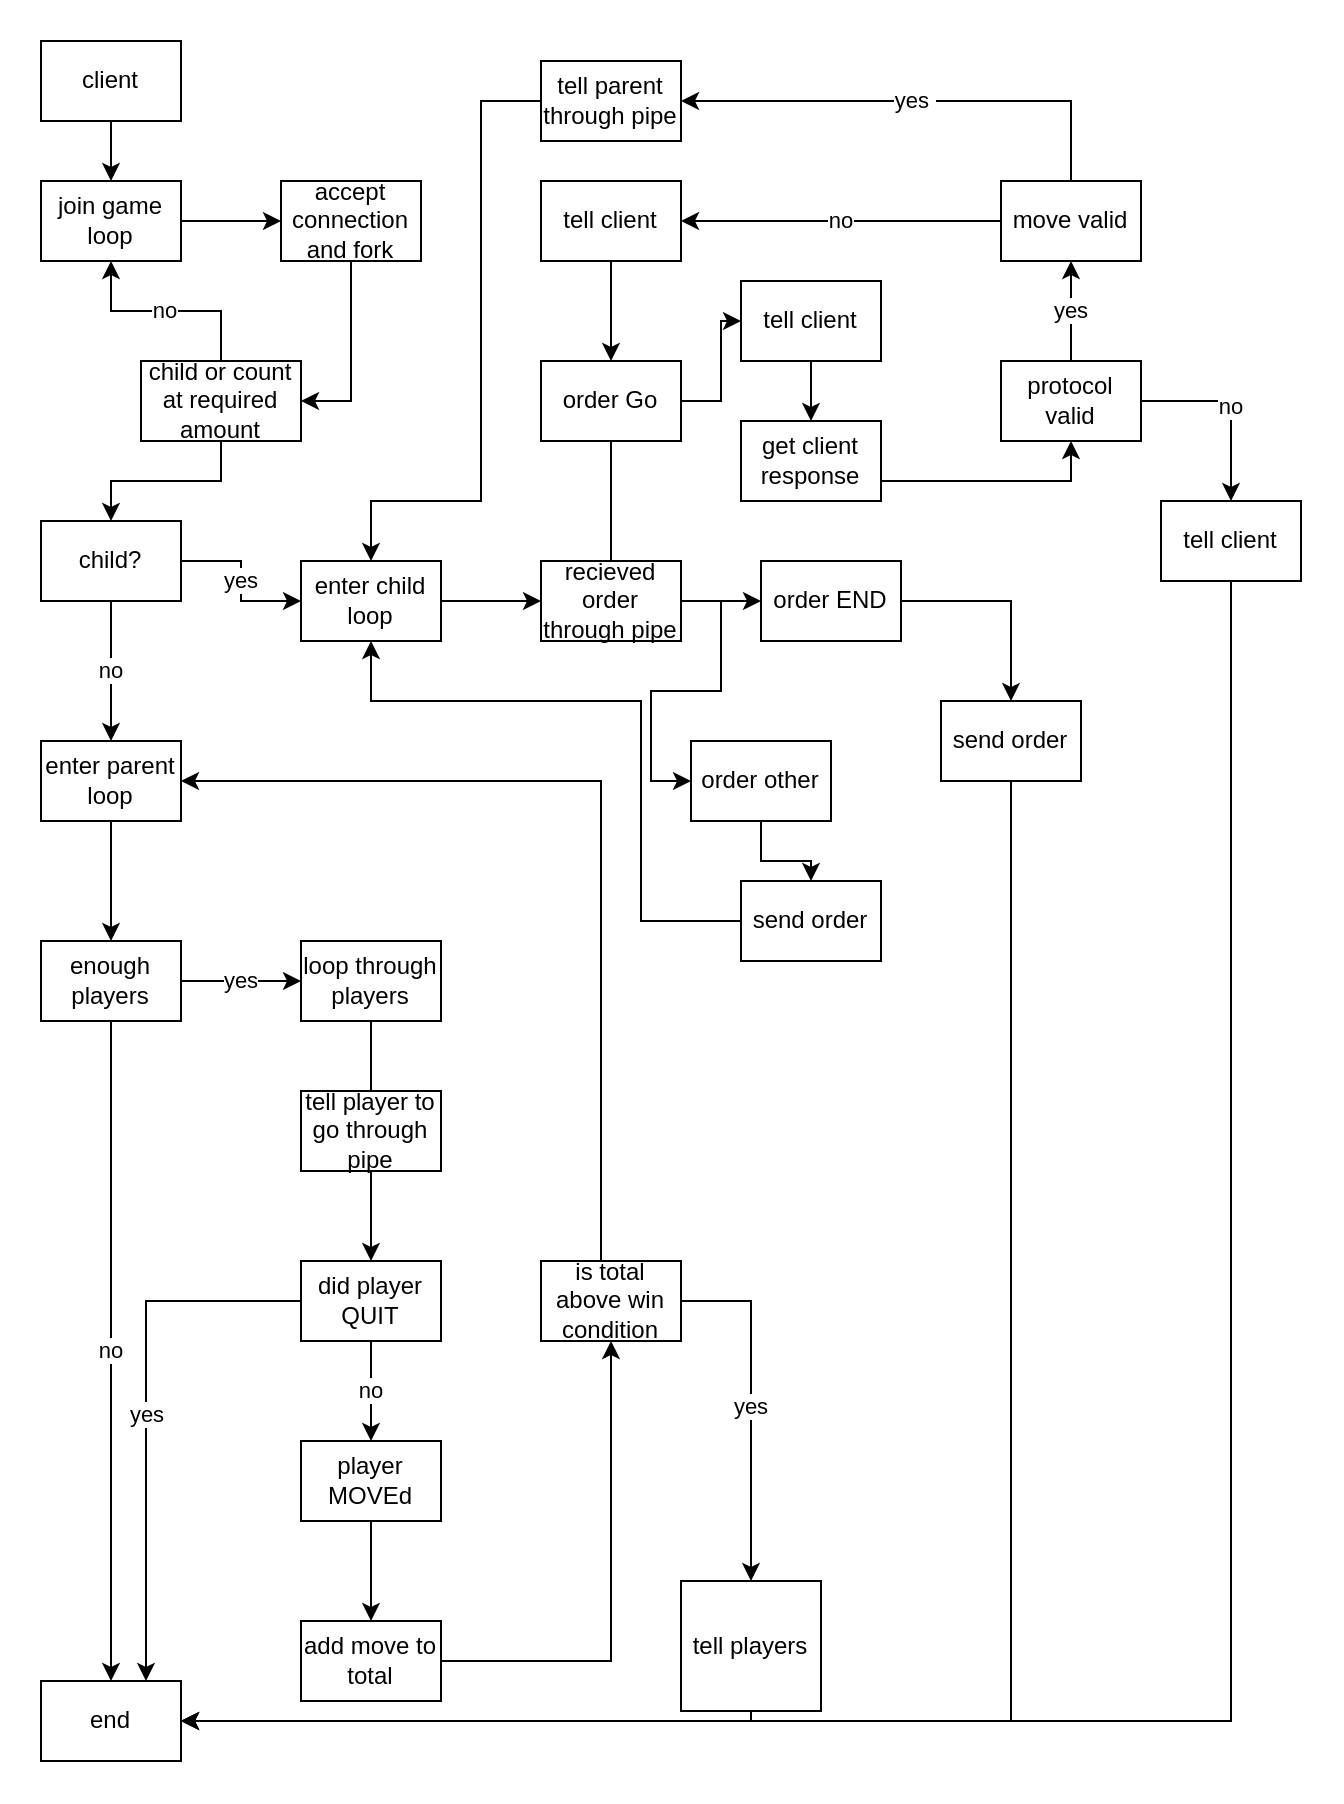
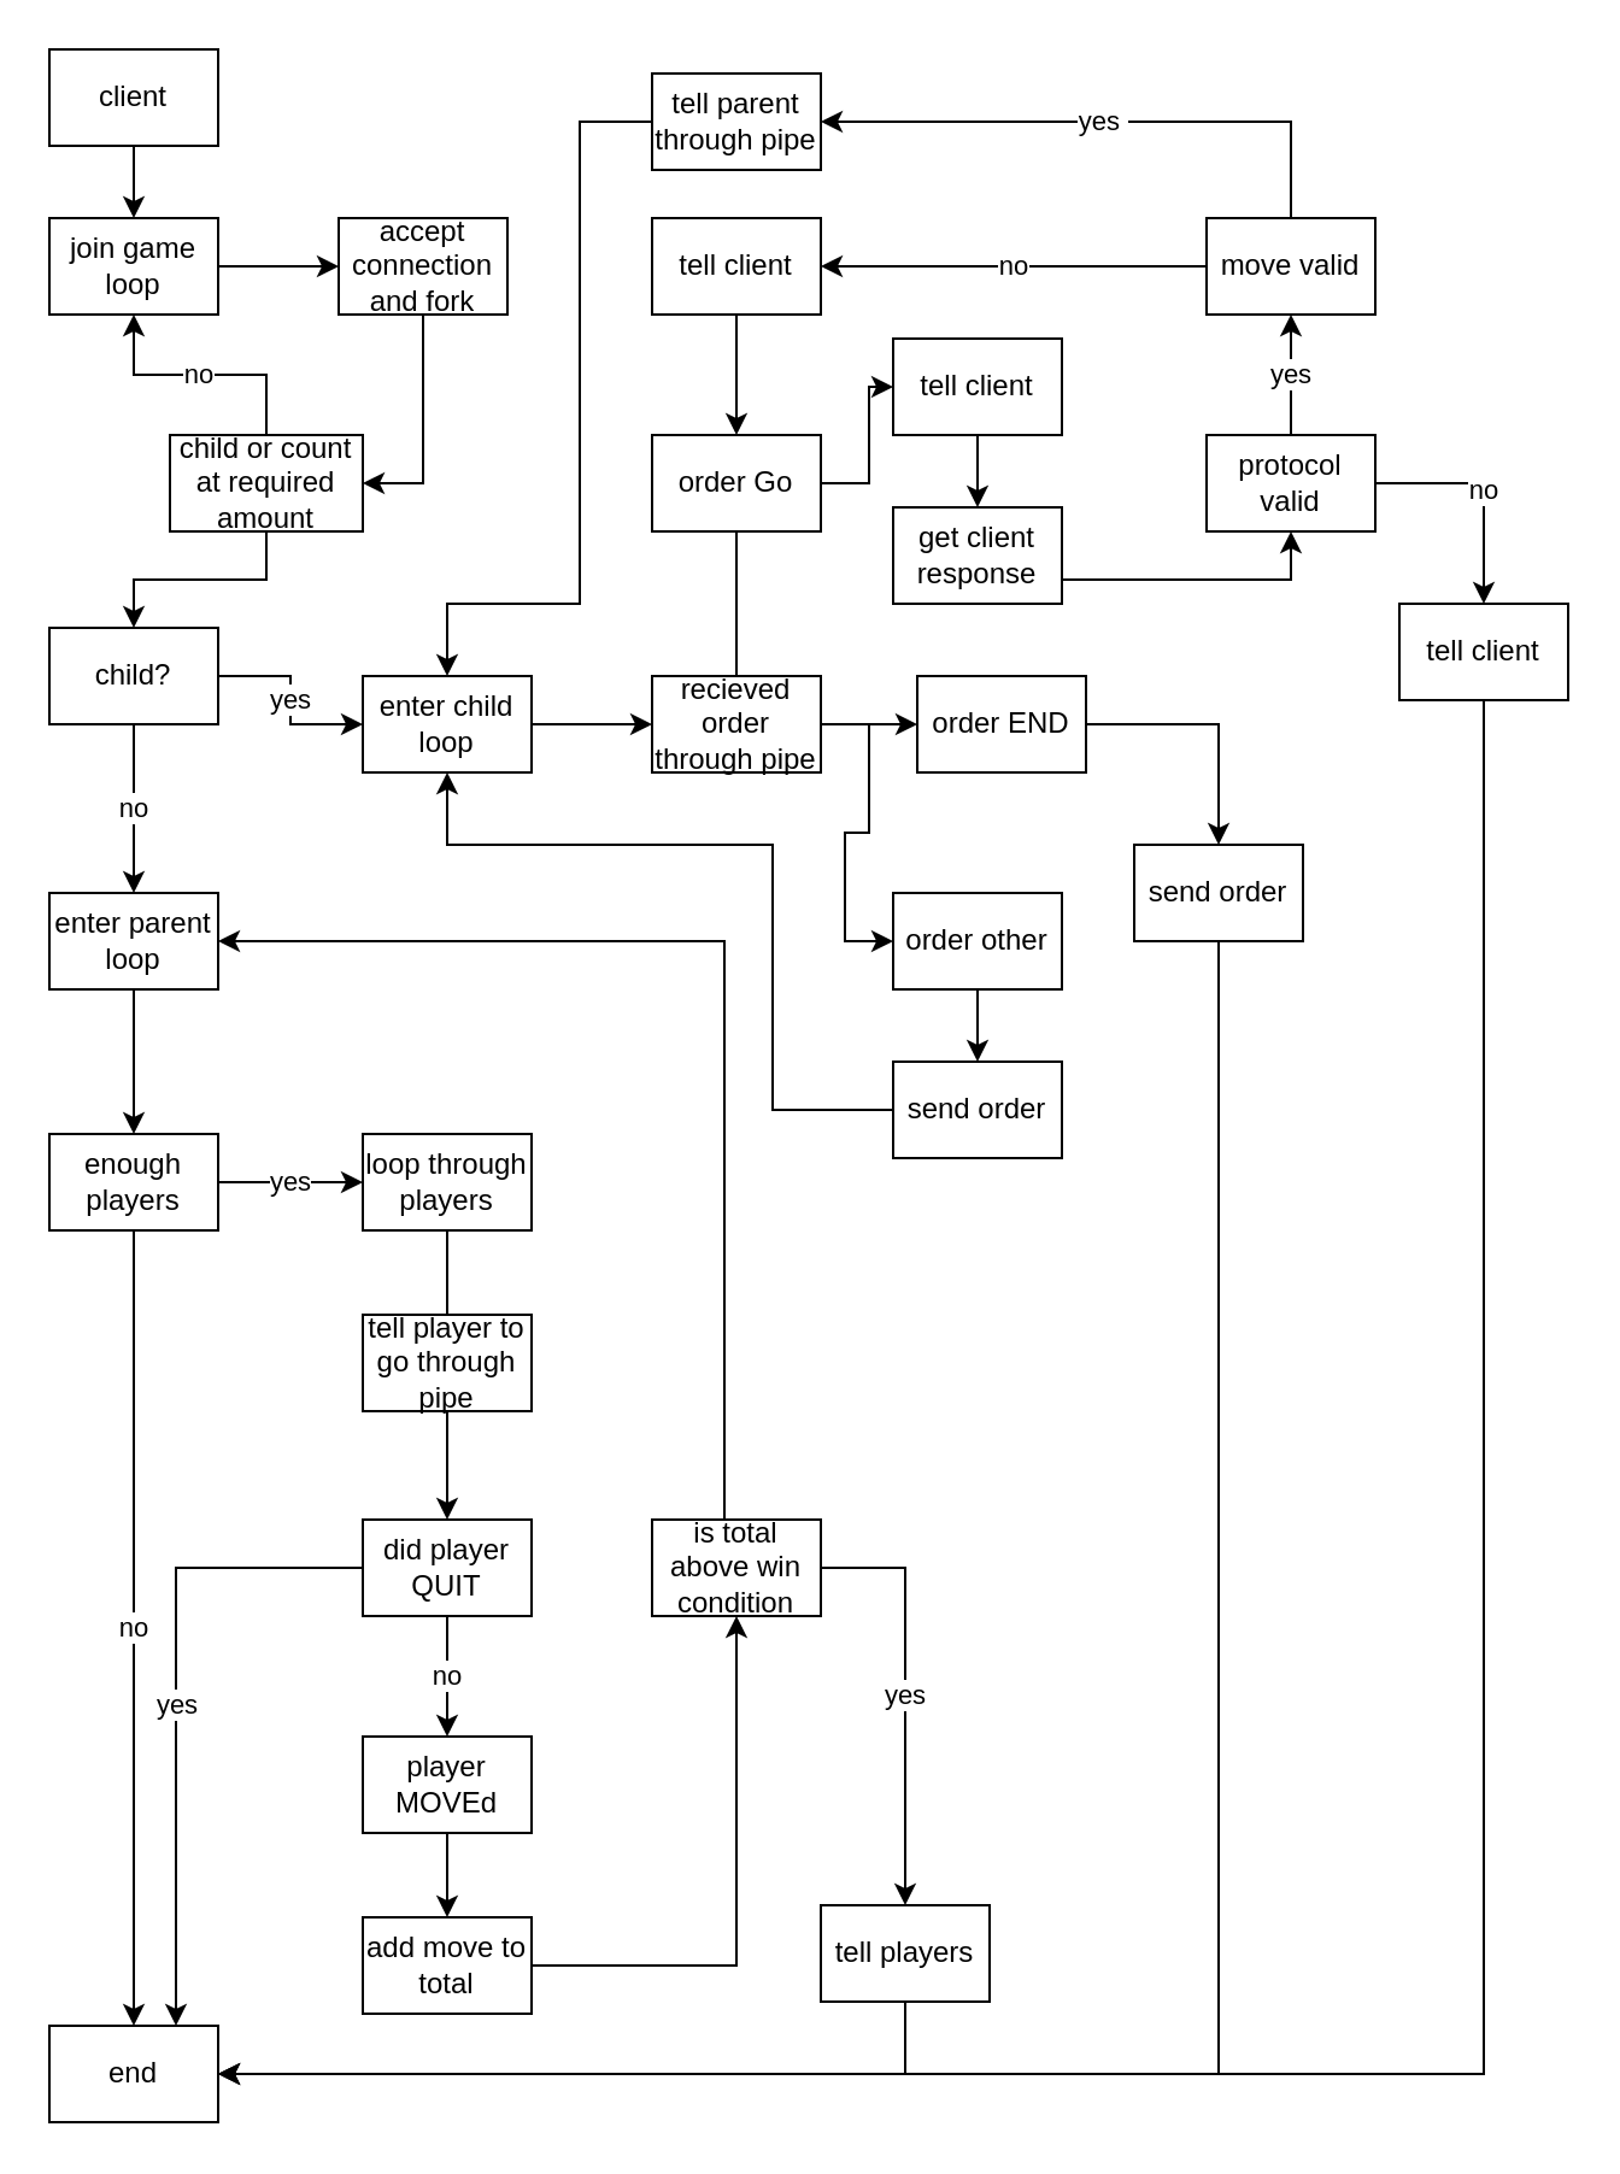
  <mxCell id="0" />
  <mxCell id="1" parent="0" />
  <mxCell id="2" style="edgeStyle=orthogonalEdgeStyle;rounded=0;orthogonalLoop=1;jettySize=auto;html=1;" edge="1" parent="1" source="3" target="5"><mxGeometry relative="1" as="geometry" /></mxCell>
  <mxCell id="3" value="client" style="rounded=0;whiteSpace=wrap;html=1;" vertex="1" parent="1"><mxGeometry x="20" y="20" width="70" height="40" as="geometry" /></mxCell>
  <mxCell id="4" style="edgeStyle=orthogonalEdgeStyle;rounded=0;orthogonalLoop=1;jettySize=auto;html=1;entryX=0;entryY=0.5;entryDx=0;entryDy=0;" edge="1" parent="1" source="5" target="7"><mxGeometry relative="1" as="geometry" /></mxCell>
  <mxCell id="5" value="join game loop" style="rounded=0;whiteSpace=wrap;html=1;" vertex="1" parent="1"><mxGeometry x="20" y="90" width="70" height="40" as="geometry" /></mxCell>
  <mxCell id="6" style="edgeStyle=orthogonalEdgeStyle;rounded=0;orthogonalLoop=1;jettySize=auto;html=1;exitX=0.5;exitY=1;exitDx=0;exitDy=0;entryX=1;entryY=0.5;entryDx=0;entryDy=0;" edge="1" parent="1" source="7" target="10"><mxGeometry relative="1" as="geometry" /></mxCell>
  <mxCell id="7" value="accept connection and fork" style="rounded=0;whiteSpace=wrap;html=1;" vertex="1" parent="1"><mxGeometry x="140" y="90" width="70" height="40" as="geometry" /></mxCell>
  <mxCell id="8" value="no&lt;span style=&quot;color: rgba(0 , 0 , 0 , 0) ; font-family: monospace ; font-size: 0px ; background-color: rgb(248 , 249 , 250)&quot;&gt;%3CmxGraphModel%3E%3Croot%3E%3CmxCell%20id%3D%220%22%2F%3E%3CmxCell%20id%3D%221%22%20parent%3D%220%22%2F%3E%3CmxCell%20id%3D%222%22%20value%3D%22accept%20connection%20and%20fork%22%20style%3D%22rounded%3D0%3BwhiteSpace%3Dwrap%3Bhtml%3D1%3B%22%20vertex%3D%221%22%20parent%3D%221%22%3E%3CmxGeometry%20x%3D%22160%22%20y%3D%22110%22%20width%3D%2270%22%20height%3D%2240%22%20as%3D%22geometry%22%2F%3E%3C%2FmxCell%3E%3C%2Froot%3E%3C%2FmxGraphModel%3E&lt;/span&gt;" style="edgeStyle=orthogonalEdgeStyle;rounded=0;orthogonalLoop=1;jettySize=auto;html=1;" edge="1" parent="1" source="10" target="5"><mxGeometry relative="1" as="geometry" /></mxCell>
  <mxCell id="9" style="edgeStyle=orthogonalEdgeStyle;rounded=0;orthogonalLoop=1;jettySize=auto;html=1;entryX=0.5;entryY=0;entryDx=0;entryDy=0;" edge="1" parent="1" source="10" target="13"><mxGeometry relative="1" as="geometry" /></mxCell>
  <mxCell id="10" value="child or count at required amount" style="rounded=0;whiteSpace=wrap;html=1;" vertex="1" parent="1"><mxGeometry x="70" y="180" width="80" height="40" as="geometry" /></mxCell>
  <mxCell id="11" value="yes" style="edgeStyle=orthogonalEdgeStyle;rounded=0;orthogonalLoop=1;jettySize=auto;html=1;" edge="1" parent="1" source="13" target="17"><mxGeometry relative="1" as="geometry" /></mxCell>
  <mxCell id="12" value="no" style="edgeStyle=orthogonalEdgeStyle;rounded=0;orthogonalLoop=1;jettySize=auto;html=1;" edge="1" parent="1" source="13" target="15"><mxGeometry relative="1" as="geometry" /></mxCell>
  <mxCell id="13" value="child?" style="rounded=0;whiteSpace=wrap;html=1;" vertex="1" parent="1"><mxGeometry x="20" y="260" width="70" height="40" as="geometry" /></mxCell>
  <mxCell id="14" style="edgeStyle=orthogonalEdgeStyle;rounded=0;orthogonalLoop=1;jettySize=auto;html=1;" edge="1" parent="1" source="15" target="21"><mxGeometry relative="1" as="geometry" /></mxCell>
  <mxCell id="15" value="enter parent loop" style="rounded=0;whiteSpace=wrap;html=1;" vertex="1" parent="1"><mxGeometry x="20" y="370" width="70" height="40" as="geometry" /></mxCell>
  <mxCell id="16" style="edgeStyle=orthogonalEdgeStyle;rounded=0;orthogonalLoop=1;jettySize=auto;html=1;entryX=0;entryY=0.5;entryDx=0;entryDy=0;" edge="1" parent="1" source="17" target="41"><mxGeometry relative="1" as="geometry" /></mxCell>
  <mxCell id="17" value="enter child loop" style="rounded=0;whiteSpace=wrap;html=1;" vertex="1" parent="1"><mxGeometry x="150" y="280" width="70" height="40" as="geometry" /></mxCell>
  <mxCell id="18" value="end&lt;span style=&quot;color: rgba(0 , 0 , 0 , 0) ; font-family: monospace ; font-size: 0px&quot;&gt;%3CmxGraphModel%3E%3Croot%3E%3CmxCell%20id%3D%220%22%2F%3E%3CmxCell%20id%3D%221%22%20parent%3D%220%22%2F%3E%3CmxCell%20id%3D%222%22%20value%3D%22enter%20child%20loop%22%20style%3D%22rounded%3D0%3BwhiteSpace%3Dwrap%3Bhtml%3D1%3B%22%20vertex%3D%221%22%20parent%3D%221%22%3E%3CmxGeometry%20x%3D%22170%22%20y%3D%22300%22%20width%3D%2270%22%20height%3D%2240%22%20as%3D%22geometry%22%2F%3E%3C%2FmxCell%3E%3C%2Froot%3E%3C%2FmxGraphModel%3E&lt;/span&gt;" style="rounded=0;whiteSpace=wrap;html=1;" vertex="1" parent="1"><mxGeometry x="20" y="840" width="70" height="40" as="geometry" /></mxCell>
  <mxCell id="19" value="no" style="edgeStyle=orthogonalEdgeStyle;rounded=0;orthogonalLoop=1;jettySize=auto;html=1;" edge="1" parent="1" source="21" target="18"><mxGeometry relative="1" as="geometry" /></mxCell>
  <mxCell id="20" value="yes" style="edgeStyle=orthogonalEdgeStyle;rounded=0;orthogonalLoop=1;jettySize=auto;html=1;entryX=0;entryY=0.5;entryDx=0;entryDy=0;" edge="1" parent="1" source="21" target="23"><mxGeometry relative="1" as="geometry" /></mxCell>
  <mxCell id="21" value="enough players" style="rounded=0;whiteSpace=wrap;html=1;" vertex="1" parent="1"><mxGeometry x="20" y="470" width="70" height="40" as="geometry" /></mxCell>
  <mxCell id="22" style="edgeStyle=orthogonalEdgeStyle;rounded=0;orthogonalLoop=1;jettySize=auto;html=1;endArrow=none;" edge="1" parent="1" source="23" target="25"><mxGeometry relative="1" as="geometry" /></mxCell>
  <mxCell id="23" value="loop through players" style="rounded=0;whiteSpace=wrap;html=1;" vertex="1" parent="1"><mxGeometry x="150" y="470" width="70" height="40" as="geometry" /></mxCell>
  <mxCell id="24" style="edgeStyle=orthogonalEdgeStyle;rounded=0;orthogonalLoop=1;jettySize=auto;html=1;entryX=0.5;entryY=0;entryDx=0;entryDy=0;" edge="1" parent="1" source="25" target="28"><mxGeometry relative="1" as="geometry" /></mxCell>
  <mxCell id="25" value="tell player to go through pipe" style="rounded=0;whiteSpace=wrap;html=1;" vertex="1" parent="1"><mxGeometry x="150" y="545" width="70" height="40" as="geometry" /></mxCell>
  <mxCell id="26" value="no" style="edgeStyle=orthogonalEdgeStyle;rounded=0;orthogonalLoop=1;jettySize=auto;html=1;exitX=0.5;exitY=1;exitDx=0;exitDy=0;entryX=0.5;entryY=0;entryDx=0;entryDy=0;" edge="1" parent="1" source="28" target="30"><mxGeometry relative="1" as="geometry" /></mxCell>
  <mxCell id="27" value="yes" style="edgeStyle=orthogonalEdgeStyle;rounded=0;orthogonalLoop=1;jettySize=auto;html=1;entryX=0.75;entryY=0;entryDx=0;entryDy=0;" edge="1" parent="1" source="28" target="18"><mxGeometry relative="1" as="geometry" /></mxCell>
  <mxCell id="28" value="did player QUIT" style="rounded=0;whiteSpace=wrap;html=1;" vertex="1" parent="1"><mxGeometry x="150" y="630" width="70" height="40" as="geometry" /></mxCell>
  <mxCell id="29" style="edgeStyle=orthogonalEdgeStyle;rounded=0;orthogonalLoop=1;jettySize=auto;html=1;" edge="1" parent="1" source="30" target="32"><mxGeometry relative="1" as="geometry" /></mxCell>
  <mxCell id="30" value="player MOVEd" style="rounded=0;whiteSpace=wrap;html=1;" vertex="1" parent="1"><mxGeometry x="150" y="720" width="70" height="40" as="geometry" /></mxCell>
  <mxCell id="31" style="edgeStyle=orthogonalEdgeStyle;rounded=0;orthogonalLoop=1;jettySize=auto;html=1;entryX=0.5;entryY=1;entryDx=0;entryDy=0;" edge="1" parent="1" source="32" target="35"><mxGeometry relative="1" as="geometry" /></mxCell>
- <mxCell id="32" value="add move to total" style="rounded=0;whiteSpace=wrap;html=1;" vertex="1" parent="1"><mxGeometry x="150" y="810" width="70" height="40" as="geometry" /></mxCell>
+ <mxCell id="32" value="add move to total" style="rounded=0;whiteSpace=wrap;html=1;" vertex="1" parent="1"><mxGeometry x="150" y="795" width="70" height="40" as="geometry" /></mxCell>
  <mxCell id="33" value="yes" style="edgeStyle=orthogonalEdgeStyle;rounded=0;orthogonalLoop=1;jettySize=auto;html=1;" edge="1" parent="1" source="35" target="37"><mxGeometry relative="1" as="geometry"><Array as="points"><mxPoint x="375" y="650" /></Array></mxGeometry></mxCell>
  <mxCell id="34" style="edgeStyle=orthogonalEdgeStyle;rounded=0;orthogonalLoop=1;jettySize=auto;html=1;entryX=1;entryY=0.5;entryDx=0;entryDy=0;" edge="1" parent="1" source="35" target="15"><mxGeometry relative="1" as="geometry"><Array as="points"><mxPoint x="300" y="390" /></Array></mxGeometry></mxCell>
  <mxCell id="35" value="is total above win condition" style="rounded=0;whiteSpace=wrap;html=1;" vertex="1" parent="1"><mxGeometry x="270" y="630" width="70" height="40" as="geometry" /></mxCell>
  <mxCell id="36" style="edgeStyle=orthogonalEdgeStyle;rounded=0;orthogonalLoop=1;jettySize=auto;html=1;entryX=1;entryY=0.5;entryDx=0;entryDy=0;" edge="1" parent="1" source="37" target="18"><mxGeometry relative="1" as="geometry"><Array as="points"><mxPoint x="375" y="860" /></Array></mxGeometry></mxCell>
- <mxCell id="37" value="tell players" style="rounded=0;whiteSpace=wrap;html=1;" vertex="1" parent="1"><mxGeometry x="340" y="790" width="70" height="65" as="geometry" /></mxCell>
+ <mxCell id="37" value="tell players" style="rounded=0;whiteSpace=wrap;html=1;" vertex="1" parent="1"><mxGeometry x="340" y="790" width="70" height="40" as="geometry" /></mxCell>
  <mxCell id="38" style="edgeStyle=orthogonalEdgeStyle;rounded=0;orthogonalLoop=1;jettySize=auto;html=1;endArrow=none;" edge="1" parent="1" source="41" target="43"><mxGeometry relative="1" as="geometry" /></mxCell>
  <mxCell id="39" value="" style="edgeStyle=orthogonalEdgeStyle;rounded=0;orthogonalLoop=1;jettySize=auto;html=1;" edge="1" parent="1" source="41" target="47"><mxGeometry relative="1" as="geometry" /></mxCell>
  <mxCell id="40" style="edgeStyle=orthogonalEdgeStyle;rounded=0;orthogonalLoop=1;jettySize=auto;html=1;entryX=0;entryY=0.5;entryDx=0;entryDy=0;" edge="1" parent="1" source="41" target="45"><mxGeometry relative="1" as="geometry" /></mxCell>
  <mxCell id="41" value="recieved order through pipe" style="rounded=0;whiteSpace=wrap;html=1;" vertex="1" parent="1"><mxGeometry x="270" y="280" width="70" height="40" as="geometry" /></mxCell>
  <mxCell id="42" style="edgeStyle=orthogonalEdgeStyle;rounded=0;orthogonalLoop=1;jettySize=auto;html=1;entryX=0;entryY=0.5;entryDx=0;entryDy=0;" edge="1" parent="1" source="43" target="65"><mxGeometry relative="1" as="geometry" /></mxCell>
  <mxCell id="43" value="order Go" style="rounded=0;whiteSpace=wrap;html=1;" vertex="1" parent="1"><mxGeometry x="270" y="180" width="70" height="40" as="geometry" /></mxCell>
  <mxCell id="44" style="edgeStyle=orthogonalEdgeStyle;rounded=0;orthogonalLoop=1;jettySize=auto;html=1;" edge="1" parent="1" source="45" target="49"><mxGeometry relative="1" as="geometry" /></mxCell>
- <mxCell id="45" value="order other" style="rounded=0;whiteSpace=wrap;html=1;" vertex="1" parent="1"><mxGeometry x="345" y="370" width="70" height="40" as="geometry" /></mxCell>
+ <mxCell id="45" value="order other" style="rounded=0;whiteSpace=wrap;html=1;" vertex="1" parent="1"><mxGeometry x="370" y="370" width="70" height="40" as="geometry" /></mxCell>
  <mxCell id="46" style="edgeStyle=orthogonalEdgeStyle;rounded=0;orthogonalLoop=1;jettySize=auto;html=1;entryX=0.5;entryY=0;entryDx=0;entryDy=0;" edge="1" parent="1" source="47" target="51"><mxGeometry relative="1" as="geometry"><mxPoint x="500" y="300" as="targetPoint" /></mxGeometry></mxCell>
  <mxCell id="47" value="order END" style="rounded=0;whiteSpace=wrap;html=1;" vertex="1" parent="1"><mxGeometry x="380" y="280" width="70" height="40" as="geometry" /></mxCell>
  <mxCell id="48" style="edgeStyle=orthogonalEdgeStyle;rounded=0;orthogonalLoop=1;jettySize=auto;html=1;entryX=0.5;entryY=1;entryDx=0;entryDy=0;" edge="1" parent="1" source="49" target="17"><mxGeometry relative="1" as="geometry"><Array as="points"><mxPoint x="320" y="460" /><mxPoint x="320" y="350" /><mxPoint x="185" y="350" /></Array></mxGeometry></mxCell>
  <mxCell id="49" value="send order" style="rounded=0;whiteSpace=wrap;html=1;" vertex="1" parent="1"><mxGeometry x="370" y="440" width="70" height="40" as="geometry" /></mxCell>
  <mxCell id="50" style="edgeStyle=orthogonalEdgeStyle;rounded=0;orthogonalLoop=1;jettySize=auto;html=1;entryX=1;entryY=0.5;entryDx=0;entryDy=0;" edge="1" parent="1" source="51" target="18"><mxGeometry relative="1" as="geometry"><Array as="points"><mxPoint x="505" y="860" /></Array></mxGeometry></mxCell>
  <mxCell id="51" value="send order" style="rounded=0;whiteSpace=wrap;html=1;" vertex="1" parent="1"><mxGeometry x="470" y="350" width="70" height="40" as="geometry" /></mxCell>
  <mxCell id="52" style="edgeStyle=orthogonalEdgeStyle;rounded=0;orthogonalLoop=1;jettySize=auto;html=1;" edge="1" parent="1" source="53" target="43"><mxGeometry relative="1" as="geometry" /></mxCell>
  <mxCell id="53" value="tell client" style="rounded=0;whiteSpace=wrap;html=1;" vertex="1" parent="1"><mxGeometry x="270" y="90" width="70" height="40" as="geometry" /></mxCell>
  <mxCell id="54" style="edgeStyle=orthogonalEdgeStyle;rounded=0;orthogonalLoop=1;jettySize=auto;html=1;entryX=0.5;entryY=1;entryDx=0;entryDy=0;" edge="1" parent="1" source="55" target="58"><mxGeometry relative="1" as="geometry"><Array as="points"><mxPoint x="535" y="240" /></Array></mxGeometry></mxCell>
  <mxCell id="55" value="get client response" style="rounded=0;whiteSpace=wrap;html=1;" vertex="1" parent="1"><mxGeometry x="370" y="210" width="70" height="40" as="geometry" /></mxCell>
  <mxCell id="56" value="yes" style="edgeStyle=orthogonalEdgeStyle;rounded=0;orthogonalLoop=1;jettySize=auto;html=1;entryX=0.5;entryY=1;entryDx=0;entryDy=0;" edge="1" parent="1" source="58" target="63"><mxGeometry relative="1" as="geometry" /></mxCell>
  <mxCell id="57" value="no" style="edgeStyle=orthogonalEdgeStyle;rounded=0;orthogonalLoop=1;jettySize=auto;html=1;" edge="1" parent="1" source="58" target="67"><mxGeometry relative="1" as="geometry" /></mxCell>
  <mxCell id="58" value="protocol valid" style="rounded=0;whiteSpace=wrap;html=1;" vertex="1" parent="1"><mxGeometry x="500" y="180" width="70" height="40" as="geometry" /></mxCell>
  <mxCell id="59" style="edgeStyle=orthogonalEdgeStyle;rounded=0;orthogonalLoop=1;jettySize=auto;html=1;entryX=0.5;entryY=0;entryDx=0;entryDy=0;" edge="1" parent="1" source="60" target="17"><mxGeometry relative="1" as="geometry"><Array as="points"><mxPoint x="240" y="50" /><mxPoint x="240" y="250" /><mxPoint x="185" y="250" /></Array></mxGeometry></mxCell>
  <mxCell id="60" value="tell parent through pipe" style="rounded=0;whiteSpace=wrap;html=1;" vertex="1" parent="1"><mxGeometry x="270" y="30" width="70" height="40" as="geometry" /></mxCell>
  <mxCell id="61" value="no" style="edgeStyle=orthogonalEdgeStyle;rounded=0;orthogonalLoop=1;jettySize=auto;html=1;entryX=1;entryY=0.5;entryDx=0;entryDy=0;" edge="1" parent="1" source="63" target="53"><mxGeometry relative="1" as="geometry" /></mxCell>
  <mxCell id="62" value="yes&amp;nbsp;" style="edgeStyle=orthogonalEdgeStyle;rounded=0;orthogonalLoop=1;jettySize=auto;html=1;entryX=1;entryY=0.5;entryDx=0;entryDy=0;" edge="1" parent="1" source="63" target="60"><mxGeometry relative="1" as="geometry"><Array as="points"><mxPoint x="535" y="50" /></Array></mxGeometry></mxCell>
  <mxCell id="63" value="move valid" style="rounded=0;whiteSpace=wrap;html=1;" vertex="1" parent="1"><mxGeometry x="500" y="90" width="70" height="40" as="geometry" /></mxCell>
  <mxCell id="64" style="edgeStyle=orthogonalEdgeStyle;rounded=0;orthogonalLoop=1;jettySize=auto;html=1;entryX=0.5;entryY=0;entryDx=0;entryDy=0;" edge="1" parent="1" source="65" target="55"><mxGeometry relative="1" as="geometry" /></mxCell>
  <mxCell id="65" value="tell client" style="rounded=0;whiteSpace=wrap;html=1;" vertex="1" parent="1"><mxGeometry x="370" y="140" width="70" height="40" as="geometry" /></mxCell>
  <mxCell id="66" style="edgeStyle=orthogonalEdgeStyle;rounded=0;orthogonalLoop=1;jettySize=auto;html=1;entryX=1;entryY=0.5;entryDx=0;entryDy=0;" edge="1" parent="1" source="67" target="18"><mxGeometry relative="1" as="geometry"><Array as="points"><mxPoint x="615" y="860" /></Array></mxGeometry></mxCell>
  <mxCell id="67" value="tell client" style="rounded=0;whiteSpace=wrap;html=1;" vertex="1" parent="1"><mxGeometry x="580" y="250" width="70" height="40" as="geometry" /></mxCell>
